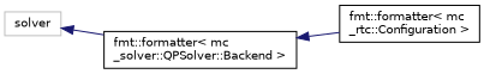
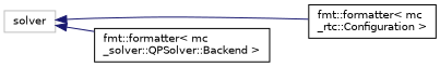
  digraph {
    rankdir=LR
    node [color=black fillcolor=white fontname=Helvetica fontsize=10 shape=record style=filled]
    edge [color=midnightblue dir=back fontname=Helvetica fontsize=10 labelfontname=Helvetica labelfontsize=10 style=solid]
    n1 [color=grey75 height=0.2 label=solver width=0.4]
    n2 [height=0.2 label="fmt::formatter\< mc\l_rtc::Configuration \>" width=0.4]
    n3 [height=0.2 label="fmt::formatter\< mc\l_solver::QPSolver::Backend \>" width=0.4]
-   n3 -> n2
+   n1 -> n2
    n1 -> n3
  }
